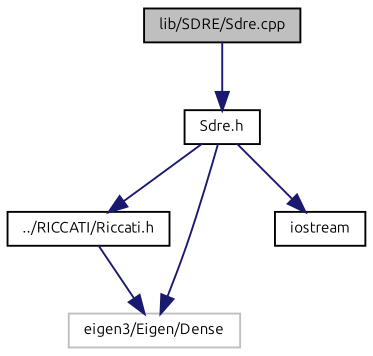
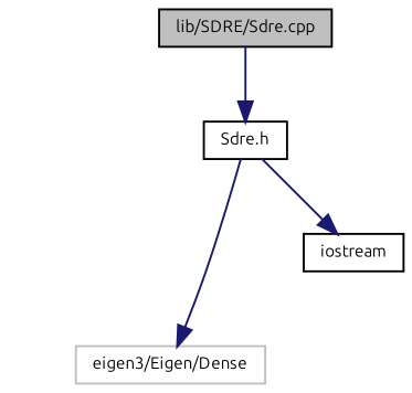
  digraph {
    fontname=Ubuntu
    node [color=black fontname=Ubuntu fontsize=8 shape=record]
    edge [color=midnightblue fontname=Ubuntu fontsize=8 labelfontname=DejaVuSansMono labelfontsize=8 style=solid]
    n1 [fillcolor=grey75 fontcolor=black height=0.2 label="lib/SDRE/Sdre.cpp" style=filled width=0.4]
    n2 [height=0.2 label="Sdre.h" width=0.4]
-   n3 [height=0.2 label="../RICCATI/Riccati.h" width=0.4]
    n4 [color=grey75 height=0.2 label="eigen3/Eigen/Dense" width=0.4]
    n5 [height=0.2 label=iostream width=0.4]
    n1 -> n2
-   n2 -> n3
    n2 -> n4
    n2 -> n5
-   n3 -> n4
  }
